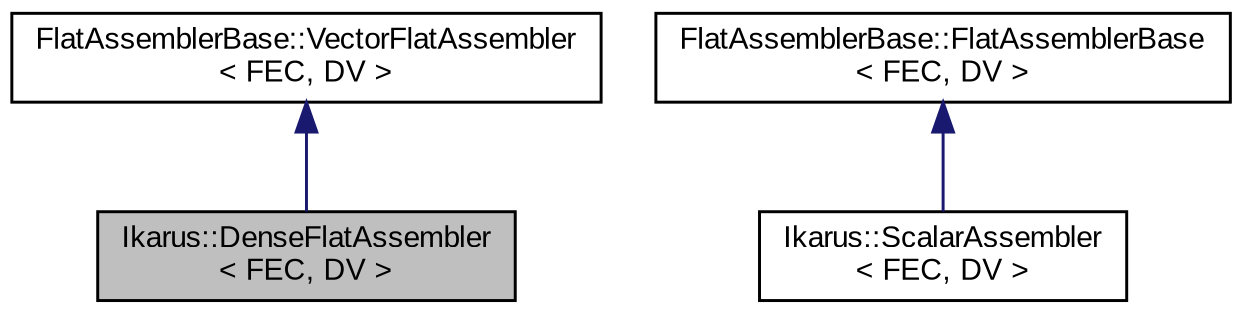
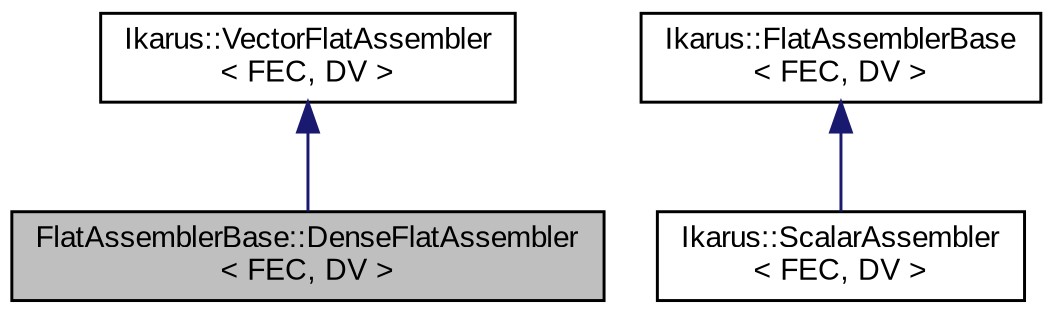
  digraph {
    fontname="Liberation Sans"
    node [color=black fillcolor=white fontname="Liberation Sans" fontsize=10 shape=record style=filled]
    edge [color=midnightblue dir=back fontname="Liberation Sans" fontsize=10 labelfontname=Helvetica labelfontsize=10 style=solid]
-   n1 [fillcolor=grey75 fontcolor=black height=0.2 label="Ikarus::DenseFlatAssembler\l\< FEC, DV \>" width=0.4]
-   n2 [height=0.2 label="FlatAssemblerBase::VectorFlatAssembler\l\< FEC, DV \>" width=0.4]
+   n1 [fillcolor=grey75 fontcolor=black height=0.2 label="FlatAssemblerBase::DenseFlatAssembler\l\< FEC, DV \>" width=0.4]
+   n2 [height=0.2 label="Ikarus::VectorFlatAssembler\l\< FEC, DV \>" width=0.4]
    n3 [height=0.2 label="Ikarus::ScalarAssembler\l\< FEC, DV \>" width=0.4]
-   n4 [height=0.2 label="FlatAssemblerBase::FlatAssemblerBase\l\< FEC, DV \>" width=0.4]
+   n4 [height=0.2 label="Ikarus::FlatAssemblerBase\l\< FEC, DV \>" width=0.4]
    n2 -> n1
    n4 -> n3
  }
